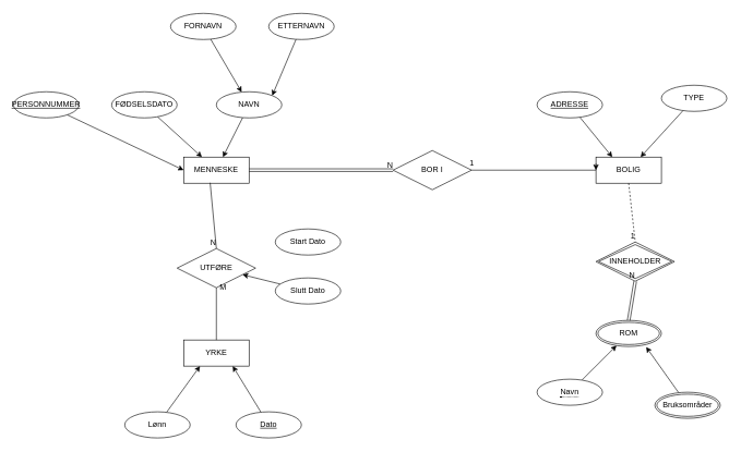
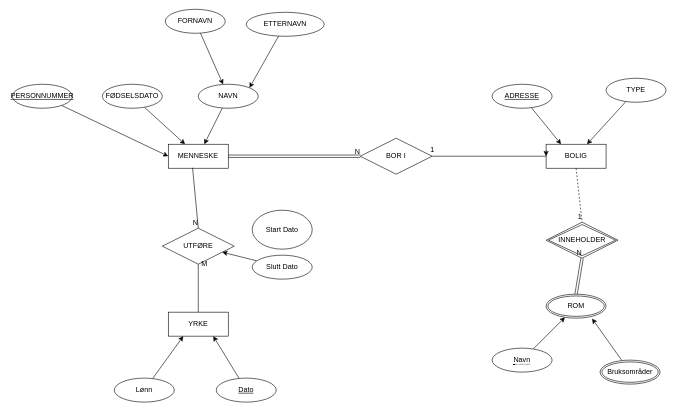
  <mxCell id="0" />
  <mxCell id="1" parent="0" />
  <mxCell id="2" value="MENNESKE&lt;br&gt;" style="whiteSpace=wrap;html=1;align=center;" parent="1" vertex="1"><mxGeometry x="280" y="240" width="100" height="40" as="geometry" /></mxCell>
  <mxCell id="3" style="edgeStyle=none;html=1;" parent="1" source="4" target="2" edge="1"><mxGeometry relative="1" as="geometry" /></mxCell>
  <mxCell id="4" value="FØDSELSDATO" style="ellipse;whiteSpace=wrap;html=1;align=center;" parent="1" vertex="1"><mxGeometry x="170" y="140" width="100" height="40" as="geometry" /></mxCell>
  <mxCell id="5" style="edgeStyle=none;html=1;" parent="1" source="6" target="2" edge="1"><mxGeometry relative="1" as="geometry" /></mxCell>
  <mxCell id="6" value="NAVN" style="ellipse;whiteSpace=wrap;html=1;align=center;" parent="1" vertex="1"><mxGeometry x="330" y="140" width="100" height="40" as="geometry" /></mxCell>
  <mxCell id="7" style="edgeStyle=none;html=1;entryX=0;entryY=0.5;entryDx=0;entryDy=0;" parent="1" source="8" target="2" edge="1"><mxGeometry relative="1" as="geometry" /></mxCell>
  <mxCell id="8" value="PERSONNUMMER" style="ellipse;whiteSpace=wrap;html=1;align=center;fontStyle=4;" parent="1" vertex="1"><mxGeometry x="20" y="140" width="100" height="40" as="geometry" /></mxCell>
  <mxCell id="9" style="edgeStyle=none;html=1;" parent="1" source="10" target="6" edge="1"><mxGeometry relative="1" as="geometry" /></mxCell>
- <mxCell id="10" value="FORNAVN" style="ellipse;whiteSpace=wrap;html=1;align=center;" parent="1" vertex="1"><mxGeometry x="260" y="20" width="100" height="40" as="geometry" /></mxCell>
+ <mxCell id="10" value="FORNAVN" style="ellipse;whiteSpace=wrap;html=1;align=center;" parent="1" vertex="1"><mxGeometry x="275" y="15" width="100" height="40" as="geometry" /></mxCell>
  <mxCell id="11" style="edgeStyle=none;html=1;" parent="1" source="12" target="16" edge="1"><mxGeometry relative="1" as="geometry" /></mxCell>
  <mxCell id="12" value="TYPE" style="ellipse;whiteSpace=wrap;html=1;align=center;" parent="1" vertex="1"><mxGeometry x="1010" y="130" width="100" height="40" as="geometry" /></mxCell>
  <mxCell id="13" style="edgeStyle=none;html=1;entryX=1;entryY=0;entryDx=0;entryDy=0;" parent="1" source="14" target="6" edge="1"><mxGeometry relative="1" as="geometry" /></mxCell>
- <mxCell id="14" value="ETTERNAVN" style="ellipse;whiteSpace=wrap;html=1;align=center;" parent="1" vertex="1"><mxGeometry x="410" y="20" width="100" height="40" as="geometry" /></mxCell>
+ <mxCell id="14" value="ETTERNAVN" style="ellipse;whiteSpace=wrap;html=1;align=center;" parent="1" vertex="1"><mxGeometry x="410" y="20" width="130" height="40" as="geometry" /></mxCell>
  <mxCell id="15" value="BOR I" style="shape=rhombus;perimeter=rhombusPerimeter;whiteSpace=wrap;html=1;align=center;" parent="1" vertex="1"><mxGeometry x="600" y="230" width="120" height="60" as="geometry" /></mxCell>
  <mxCell id="16" value="BOLIG" style="whiteSpace=wrap;html=1;align=center;" parent="1" vertex="1"><mxGeometry x="910" y="240" width="100" height="40" as="geometry" /></mxCell>
  <mxCell id="17" style="edgeStyle=none;html=1;exitX=0;exitY=0.25;exitDx=0;exitDy=0;entryX=0;entryY=0.5;entryDx=0;entryDy=0;" parent="1" source="16" target="16" edge="1"><mxGeometry relative="1" as="geometry" /></mxCell>
  <mxCell id="18" style="edgeStyle=none;html=1;entryX=0.25;entryY=0;entryDx=0;entryDy=0;" parent="1" source="19" target="16" edge="1"><mxGeometry relative="1" as="geometry" /></mxCell>
  <mxCell id="19" value="ADRESSE" style="ellipse;whiteSpace=wrap;html=1;align=center;fontStyle=4;" parent="1" vertex="1"><mxGeometry x="820" y="140" width="100" height="40" as="geometry" /></mxCell>
  <mxCell id="20" value="" style="shape=link;html=1;rounded=0;exitX=1;exitY=0.5;exitDx=0;exitDy=0;entryX=0;entryY=0.5;entryDx=0;entryDy=0;" parent="1" source="2" target="15" edge="1"><mxGeometry relative="1" as="geometry"><mxPoint x="470" y="250" as="sourcePoint" /><mxPoint x="630" y="250" as="targetPoint" /></mxGeometry></mxCell>
  <mxCell id="21" value="N" style="resizable=0;html=1;align=right;verticalAlign=bottom;" parent="20" connectable="0" vertex="1"><mxGeometry x="1" relative="1" as="geometry" /></mxCell>
  <mxCell id="22" value="" style="endArrow=none;html=1;rounded=0;exitX=1;exitY=0.5;exitDx=0;exitDy=0;" parent="1" source="15" edge="1"><mxGeometry relative="1" as="geometry"><mxPoint x="470" y="250" as="sourcePoint" /><mxPoint x="910" y="260" as="targetPoint" /></mxGeometry></mxCell>
  <mxCell id="23" value="1" style="text;html=1;align=center;verticalAlign=middle;resizable=0;points=[];autosize=1;strokeColor=none;fillColor=none;" parent="1" vertex="1"><mxGeometry x="705" y="235" width="30" height="30" as="geometry" /></mxCell>
  <mxCell id="24" value="INNEHOLDER" style="shape=rhombus;double=1;perimeter=rhombusPerimeter;whiteSpace=wrap;html=1;align=center;" parent="1" vertex="1"><mxGeometry x="910" y="370" width="120" height="60" as="geometry" /></mxCell>
  <mxCell id="25" value="ROM" style="ellipse;shape=doubleEllipse;margin=3;whiteSpace=wrap;html=1;align=center;" parent="1" vertex="1"><mxGeometry x="910" y="490" width="100" height="40" as="geometry" /></mxCell>
  <mxCell id="26" value="" style="endArrow=none;html=1;rounded=0;entryX=0.5;entryY=0;entryDx=0;entryDy=0;exitX=0.5;exitY=1;exitDx=0;exitDy=0;dashed=1;" edge="1" parent="1" source="16" target="24"><mxGeometry relative="1" as="geometry"><mxPoint x="510" y="380" as="sourcePoint" /><mxPoint x="670" y="380" as="targetPoint" /></mxGeometry></mxCell>
  <mxCell id="27" value="1" style="resizable=0;html=1;align=right;verticalAlign=bottom;" connectable="0" vertex="1" parent="26"><mxGeometry x="1" relative="1" as="geometry" /></mxCell>
  <mxCell id="28" value="" style="shape=link;html=1;rounded=0;entryX=0.5;entryY=1;entryDx=0;entryDy=0;exitX=0.5;exitY=0;exitDx=0;exitDy=0;" edge="1" parent="1" source="25" target="24"><mxGeometry relative="1" as="geometry"><mxPoint x="510" y="380" as="sourcePoint" /><mxPoint x="670" y="380" as="targetPoint" /></mxGeometry></mxCell>
  <mxCell id="29" value="N" style="resizable=0;html=1;align=right;verticalAlign=bottom;" connectable="0" vertex="1" parent="28"><mxGeometry x="1" relative="1" as="geometry" /></mxCell>
  <mxCell id="30" style="edgeStyle=none;html=1;entryX=0.767;entryY=1.019;entryDx=0;entryDy=0;entryPerimeter=0;" edge="1" parent="1" source="31" target="25"><mxGeometry relative="1" as="geometry" /></mxCell>
  <mxCell id="31" value="Bruksområder" style="ellipse;shape=doubleEllipse;margin=3;whiteSpace=wrap;html=1;align=center;" vertex="1" parent="1"><mxGeometry x="1000" y="600" width="100" height="40" as="geometry" /></mxCell>
  <mxCell id="32" style="edgeStyle=none;html=1;" edge="1" parent="1" source="33" target="25"><mxGeometry relative="1" as="geometry" /></mxCell>
  <mxCell id="33" value="&lt;span style=&quot;border-bottom: 1px dotted&quot;&gt;Navn&lt;/span&gt;" style="ellipse;whiteSpace=wrap;html=1;align=center;" vertex="1" parent="1"><mxGeometry x="820" y="580" width="100" height="40" as="geometry" /></mxCell>
  <mxCell id="34" value="UTFØRE" style="shape=rhombus;perimeter=rhombusPerimeter;whiteSpace=wrap;html=1;align=center;" vertex="1" parent="1"><mxGeometry x="270" y="380" width="120" height="60" as="geometry" /></mxCell>
  <mxCell id="35" value="" style="endArrow=none;html=1;rounded=0;exitX=0.405;exitY=0.982;exitDx=0;exitDy=0;exitPerimeter=0;entryX=0.5;entryY=0;entryDx=0;entryDy=0;" edge="1" parent="1" source="2" target="34"><mxGeometry relative="1" as="geometry"><mxPoint x="510" y="380" as="sourcePoint" /><mxPoint x="670" y="380" as="targetPoint" /></mxGeometry></mxCell>
  <mxCell id="36" value="N" style="resizable=0;html=1;align=right;verticalAlign=bottom;" connectable="0" vertex="1" parent="35"><mxGeometry x="1" relative="1" as="geometry" /></mxCell>
  <mxCell id="37" value="YRKE" style="whiteSpace=wrap;html=1;align=center;" vertex="1" parent="1"><mxGeometry x="280" y="520" width="100" height="40" as="geometry" /></mxCell>
  <mxCell id="38" value="" style="endArrow=none;html=1;rounded=0;exitX=0.5;exitY=0;exitDx=0;exitDy=0;" edge="1" parent="1" source="37" target="34"><mxGeometry relative="1" as="geometry"><mxPoint x="510" y="380" as="sourcePoint" /><mxPoint x="670" y="380" as="targetPoint" /></mxGeometry></mxCell>
  <mxCell id="39" value="M" style="text;html=1;align=center;verticalAlign=middle;resizable=0;points=[];autosize=1;strokeColor=none;fillColor=none;" vertex="1" parent="1"><mxGeometry x="325" y="425" width="30" height="30" as="geometry" /></mxCell>
  <mxCell id="40" style="edgeStyle=none;html=1;entryX=0.25;entryY=1;entryDx=0;entryDy=0;" edge="1" parent="1" source="41" target="37"><mxGeometry relative="1" as="geometry" /></mxCell>
  <mxCell id="41" value="Lønn" style="ellipse;whiteSpace=wrap;html=1;align=center;" vertex="1" parent="1"><mxGeometry x="190" y="630" width="100" height="40" as="geometry" /></mxCell>
  <mxCell id="42" style="edgeStyle=none;html=1;entryX=0.75;entryY=1;entryDx=0;entryDy=0;" edge="1" parent="1" source="43" target="37"><mxGeometry relative="1" as="geometry" /></mxCell>
  <mxCell id="43" value="Dato" style="ellipse;whiteSpace=wrap;html=1;align=center;fontStyle=4;" vertex="1" parent="1"><mxGeometry x="360" y="630" width="100" height="40" as="geometry" /></mxCell>
- <mxCell id="44" value="Start Dato" style="ellipse;whiteSpace=wrap;html=1;align=center;" vertex="1" parent="1"><mxGeometry x="420" y="350" width="100" height="40" as="geometry" /></mxCell>
+ <mxCell id="44" value="Start Dato" style="ellipse;whiteSpace=wrap;html=1;align=center;" vertex="1" parent="1"><mxGeometry x="420" y="350" width="100" height="65" as="geometry" /></mxCell>
  <mxCell id="45" style="edgeStyle=none;html=1;" edge="1" parent="1" source="46" target="34"><mxGeometry relative="1" as="geometry" /></mxCell>
  <mxCell id="46" value="Slutt Dato" style="ellipse;whiteSpace=wrap;html=1;align=center;" vertex="1" parent="1"><mxGeometry x="420" y="425" width="100" height="40" as="geometry" /></mxCell>
